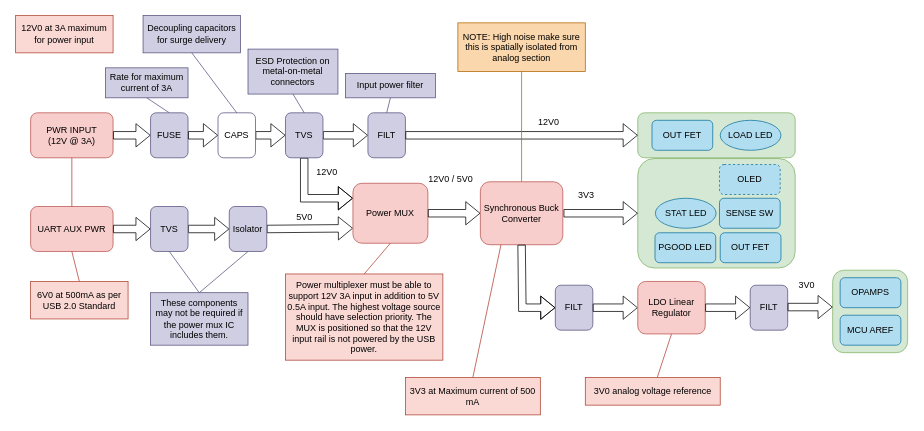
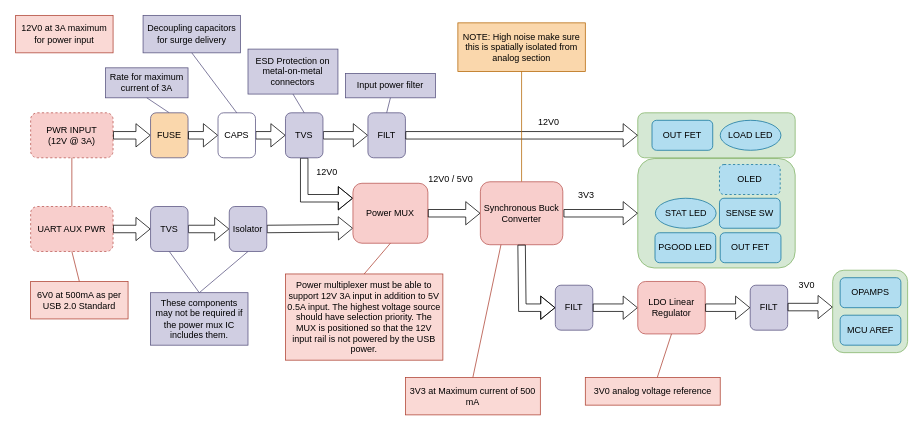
  <mxCell id="0" />
  <mxCell id="1" parent="0" />
  <mxCell id="2" value="" style="rounded=1;whiteSpace=wrap;html=1;fillColor=#d5e8d4;strokeColor=#82b366;" vertex="1" parent="1"><mxGeometry x="1110" y="360" width="100" height="110" as="geometry" /></mxCell>
  <mxCell id="3" value="" style="rounded=1;whiteSpace=wrap;html=1;fillColor=#d5e8d4;strokeColor=#82b366;" vertex="1" parent="1"><mxGeometry x="850" y="211" width="210" height="146" as="geometry" /></mxCell>
  <mxCell id="4" value="" style="rounded=1;whiteSpace=wrap;html=1;fillColor=#d5e8d4;strokeColor=#82b366;" vertex="1" parent="1"><mxGeometry x="850" y="150" width="210" height="60" as="geometry" /></mxCell>
- <mxCell id="5" value="PWR INPUT&lt;br&gt;(12V @&amp;nbsp;3A)" style="rounded=1;whiteSpace=wrap;html=1;fillColor=#f8cecc;strokeColor=#b85450;" vertex="1" parent="1"><mxGeometry x="40" y="150" width="110" height="60" as="geometry" /></mxCell>
+ <mxCell id="5" value="PWR INPUT&lt;br&gt;(12V @&amp;nbsp;3A)" style="rounded=1;whiteSpace=wrap;html=1;fillColor=#f8cecc;strokeColor=#b85450;dashed=1;" vertex="1" parent="1"><mxGeometry x="40" y="150" width="110" height="60" as="geometry" /></mxCell>
  <mxCell id="6" value="" style="shape=flexArrow;endArrow=classic;html=1;rounded=0;exitX=1;exitY=0.5;exitDx=0;exitDy=0;" edge="1" parent="1" source="21" target="8"><mxGeometry width="50" height="50" relative="1" as="geometry"><mxPoint x="260" y="180" as="sourcePoint" /><mxPoint x="370" y="180" as="targetPoint" /></mxGeometry></mxCell>
  <mxCell id="7" value="" style="shape=flexArrow;endArrow=classic;html=1;rounded=0;entryX=0;entryY=0.5;entryDx=0;entryDy=0;exitX=1;exitY=0.5;exitDx=0;exitDy=0;" edge="1" parent="1" source="23"><mxGeometry width="50" height="50" relative="1" as="geometry"><mxPoint x="180" y="180" as="sourcePoint" /><mxPoint x="210" y="180" as="targetPoint" /></mxGeometry></mxCell>
  <mxCell id="8" value="FILT" style="rounded=1;whiteSpace=wrap;html=1;fillColor=#d0cee2;strokeColor=#56517e;" vertex="1" parent="1"><mxGeometry x="490" y="150" width="50" height="60" as="geometry" /></mxCell>
  <mxCell id="9" value="" style="shape=flexArrow;endArrow=classic;html=1;rounded=0;entryX=0;entryY=0.25;entryDx=0;entryDy=0;exitX=0.5;exitY=1;exitDx=0;exitDy=0;" edge="1" parent="1" source="21" target="43"><mxGeometry width="50" height="50" relative="1" as="geometry"><mxPoint x="510" y="400" as="sourcePoint" /><mxPoint x="460" y="264" as="targetPoint" /><Array as="points"><mxPoint x="405" y="264" /></Array></mxGeometry></mxCell>
- <mxCell id="10" value="UART AUX PWR" style="rounded=1;whiteSpace=wrap;html=1;fillColor=#f8cecc;strokeColor=#b85450;" vertex="1" parent="1"><mxGeometry x="40" y="275" width="110" height="60" as="geometry" /></mxCell>
+ <mxCell id="10" value="UART AUX PWR" style="rounded=1;whiteSpace=wrap;html=1;fillColor=#f8cecc;strokeColor=#b85450;dashed=1;" vertex="1" parent="1"><mxGeometry x="40" y="275" width="110" height="60" as="geometry" /></mxCell>
  <mxCell id="11" value="" style="shape=flexArrow;endArrow=classic;html=1;rounded=0;entryX=0;entryY=0.75;entryDx=0;entryDy=0;exitX=1;exitY=0.5;exitDx=0;exitDy=0;" edge="1" parent="1" source="14" target="43"><mxGeometry width="50" height="50" relative="1" as="geometry"><mxPoint x="330" y="510" as="sourcePoint" /><mxPoint x="460" y="304" as="targetPoint" /><Array as="points" /></mxGeometry></mxCell>
  <mxCell id="12" value="LOAD LED" style="ellipse;whiteSpace=wrap;html=1;fillColor=#b1ddf0;strokeColor=#10739e;" vertex="1" parent="1"><mxGeometry x="960" y="160" width="81" height="40" as="geometry" /></mxCell>
  <mxCell id="13" value="" style="shape=flexArrow;endArrow=classic;html=1;rounded=0;entryX=0;entryY=0.5;entryDx=0;entryDy=0;exitX=1;exitY=0.5;exitDx=0;exitDy=0;" edge="1" parent="1" source="27" target="14"><mxGeometry width="50" height="50" relative="1" as="geometry"><mxPoint x="275" y="305" as="sourcePoint" /><mxPoint x="455" y="305" as="targetPoint" /><Array as="points" /></mxGeometry></mxCell>
  <mxCell id="14" value="Isolator" style="rounded=1;whiteSpace=wrap;html=1;fillColor=#d0cee2;strokeColor=#56517e;" vertex="1" parent="1"><mxGeometry x="305" y="275" width="50" height="60" as="geometry" /></mxCell>
  <mxCell id="15" value="" style="shape=flexArrow;endArrow=classic;html=1;rounded=0;exitX=1;exitY=0.5;exitDx=0;exitDy=0;entryX=0;entryY=0.5;entryDx=0;entryDy=0;" edge="1" parent="1" source="8" target="4"><mxGeometry width="50" height="50" relative="1" as="geometry"><mxPoint x="380" y="180" as="sourcePoint" /><mxPoint x="650" y="180" as="targetPoint" /></mxGeometry></mxCell>
  <mxCell id="16" value="NOTE: High noise make sure this is spatially isolated from analog section" style="text;html=1;strokeColor=#b46504;fillColor=#fad7ac;align=center;verticalAlign=middle;whiteSpace=wrap;rounded=0;" vertex="1" parent="1"><mxGeometry x="610" y="30" width="170" height="65" as="geometry" /></mxCell>
  <mxCell id="17" value="" style="endArrow=none;html=1;rounded=0;exitX=0.5;exitY=1;exitDx=0;exitDy=0;fillColor=#fad7ac;strokeColor=#b46504;" edge="1" parent="1" source="16" target="31"><mxGeometry width="50" height="50" relative="1" as="geometry"><mxPoint x="420" y="360" as="sourcePoint" /><mxPoint x="515" y="244" as="targetPoint" /></mxGeometry></mxCell>
  <mxCell id="18" value="Rate for maximum current of 3A" style="text;html=1;strokeColor=#56517e;fillColor=#d0cee2;align=center;verticalAlign=middle;whiteSpace=wrap;rounded=0;" vertex="1" parent="1"><mxGeometry x="140" y="90" width="110" height="40" as="geometry" /></mxCell>
  <mxCell id="19" value="" style="endArrow=none;html=1;rounded=0;exitX=0.5;exitY=0;exitDx=0;exitDy=0;fillColor=#d0cee2;strokeColor=#56517e;entryX=0.5;entryY=1;entryDx=0;entryDy=0;" edge="1" parent="1" source="23" target="18"><mxGeometry width="50" height="50" relative="1" as="geometry"><mxPoint x="225" y="150" as="sourcePoint" /><mxPoint x="330" y="80" as="targetPoint" /></mxGeometry></mxCell>
  <mxCell id="20" value="" style="shape=flexArrow;endArrow=classic;html=1;rounded=0;exitX=1;exitY=0.5;exitDx=0;exitDy=0;" edge="1" parent="1" source="58" target="21"><mxGeometry width="50" height="50" relative="1" as="geometry"><mxPoint x="260" y="180" as="sourcePoint" /><mxPoint x="380" y="180" as="targetPoint" /></mxGeometry></mxCell>
  <mxCell id="21" value="TVS" style="rounded=1;whiteSpace=wrap;html=1;fillColor=#d0cee2;strokeColor=#56517e;" vertex="1" parent="1"><mxGeometry x="380" y="150" width="50" height="60" as="geometry" /></mxCell>
  <mxCell id="22" value="" style="shape=flexArrow;endArrow=classic;html=1;rounded=0;entryX=0;entryY=0.5;entryDx=0;entryDy=0;exitX=1;exitY=0.5;exitDx=0;exitDy=0;" edge="1" parent="1" source="5" target="23"><mxGeometry width="50" height="50" relative="1" as="geometry"><mxPoint x="150" y="180" as="sourcePoint" /><mxPoint x="210" y="180" as="targetPoint" /></mxGeometry></mxCell>
- <mxCell id="23" value="FUSE" style="rounded=1;whiteSpace=wrap;html=1;fillColor=#d0cee2;strokeColor=#56517e;" vertex="1" parent="1"><mxGeometry x="200" y="150" width="50" height="60" as="geometry" /></mxCell>
+ <mxCell id="23" value="FUSE" style="rounded=1;whiteSpace=wrap;html=1;fillColor=#fad7ac;strokeColor=#56517e;" vertex="1" parent="1"><mxGeometry x="200" y="150" width="50" height="60" as="geometry" /></mxCell>
  <mxCell id="24" value="ESD Protection on metal-on-metal connectors" style="text;html=1;strokeColor=#56517e;fillColor=#d0cee2;align=center;verticalAlign=middle;whiteSpace=wrap;rounded=0;" vertex="1" parent="1"><mxGeometry x="330" y="65" width="120" height="60" as="geometry" /></mxCell>
  <mxCell id="25" value="" style="endArrow=none;html=1;rounded=0;exitX=0.5;exitY=0;exitDx=0;exitDy=0;fillColor=#d0cee2;strokeColor=#56517e;entryX=0.5;entryY=1;entryDx=0;entryDy=0;" edge="1" parent="1" target="24" source="21"><mxGeometry width="50" height="50" relative="1" as="geometry"><mxPoint x="355" y="150" as="sourcePoint" /><mxPoint x="460" y="80" as="targetPoint" /></mxGeometry></mxCell>
  <mxCell id="26" value="" style="shape=flexArrow;endArrow=classic;html=1;rounded=0;entryX=0;entryY=0.5;entryDx=0;entryDy=0;exitX=1;exitY=0.5;exitDx=0;exitDy=0;" edge="1" parent="1" source="10" target="27"><mxGeometry width="50" height="50" relative="1" as="geometry"><mxPoint x="185" y="305" as="sourcePoint" /><mxPoint x="305" y="305" as="targetPoint" /><Array as="points" /></mxGeometry></mxCell>
  <mxCell id="27" value="TVS" style="rounded=1;whiteSpace=wrap;html=1;fillColor=#d0cee2;strokeColor=#56517e;" vertex="1" parent="1"><mxGeometry x="200" y="275" width="50" height="60" as="geometry" /></mxCell>
  <mxCell id="28" value="These components may not be required if the power mux IC includes them." style="text;html=1;strokeColor=#56517e;fillColor=#d0cee2;align=center;verticalAlign=middle;whiteSpace=wrap;rounded=0;" vertex="1" parent="1"><mxGeometry x="200" y="390" width="130" height="70" as="geometry" /></mxCell>
  <mxCell id="29" value="" style="endArrow=none;html=1;rounded=0;exitX=0.5;exitY=1;exitDx=0;exitDy=0;fillColor=#d0cee2;strokeColor=#56517e;entryX=0.5;entryY=0;entryDx=0;entryDy=0;" edge="1" parent="1" source="14" target="28"><mxGeometry width="50" height="50" relative="1" as="geometry"><mxPoint x="265" y="515" as="sourcePoint" /><mxPoint x="245" y="455" as="targetPoint" /></mxGeometry></mxCell>
  <mxCell id="30" value="" style="endArrow=none;html=1;rounded=0;exitX=0.5;exitY=1;exitDx=0;exitDy=0;fillColor=#d0cee2;strokeColor=#56517e;entryX=0.5;entryY=0;entryDx=0;entryDy=0;" edge="1" parent="1" source="27" target="28"><mxGeometry width="50" height="50" relative="1" as="geometry"><mxPoint x="340" y="345" as="sourcePoint" /><mxPoint x="255" y="425" as="targetPoint" /></mxGeometry></mxCell>
  <mxCell id="31" value="Synchronous Buck Converter" style="rounded=1;whiteSpace=wrap;html=1;fillColor=#f8cecc;strokeColor=#b85450;" vertex="1" parent="1"><mxGeometry x="640" y="242" width="110" height="84" as="geometry" /></mxCell>
  <mxCell id="32" value="FILT" style="rounded=1;whiteSpace=wrap;html=1;fillColor=#d0cee2;strokeColor=#56517e;" vertex="1" parent="1"><mxGeometry x="740" y="380" width="50" height="60" as="geometry" /></mxCell>
  <mxCell id="33" value="" style="shape=flexArrow;endArrow=classic;html=1;rounded=0;exitX=0.5;exitY=1;exitDx=0;exitDy=0;entryX=0;entryY=0.5;entryDx=0;entryDy=0;" edge="1" parent="1" source="31" target="32"><mxGeometry width="50" height="50" relative="1" as="geometry"><mxPoint x="619" y="450" as="sourcePoint" /><mxPoint x="669" y="400" as="targetPoint" /><Array as="points"><mxPoint x="696" y="410" /></Array></mxGeometry></mxCell>
  <mxCell id="34" value="" style="shape=flexArrow;endArrow=classic;html=1;rounded=0;exitX=1;exitY=0.5;exitDx=0;exitDy=0;" edge="1" parent="1" source="32" target="47"><mxGeometry width="50" height="50" relative="1" as="geometry"><mxPoint x="739" y="520" as="sourcePoint" /><mxPoint x="850" y="410" as="targetPoint" /></mxGeometry></mxCell>
  <mxCell id="35" value="" style="shape=flexArrow;endArrow=classic;html=1;rounded=0;" edge="1" parent="1" target="3"><mxGeometry width="50" height="50" relative="1" as="geometry"><mxPoint x="751" y="284" as="sourcePoint" /><mxPoint x="849" y="284" as="targetPoint" /></mxGeometry></mxCell>
  <mxCell id="36" value="STAT LED" style="ellipse;whiteSpace=wrap;html=1;fillColor=#b1ddf0;strokeColor=#10739e;" vertex="1" parent="1"><mxGeometry x="873.5" y="264" width="81" height="40" as="geometry" /></mxCell>
  <mxCell id="37" value="OPAMPS" style="rounded=1;whiteSpace=wrap;html=1;fillColor=#b1ddf0;strokeColor=#10739e;" vertex="1" parent="1"><mxGeometry x="1120" y="370" width="81" height="40" as="geometry" /></mxCell>
  <mxCell id="38" value="MCU AREF" style="rounded=1;whiteSpace=wrap;html=1;fillColor=#b1ddf0;strokeColor=#10739e;" vertex="1" parent="1"><mxGeometry x="1120" y="420" width="81" height="40" as="geometry" /></mxCell>
  <mxCell id="39" value="PGOOD LED" style="rounded=1;whiteSpace=wrap;html=1;fillColor=#b1ddf0;strokeColor=#10739e;" vertex="1" parent="1"><mxGeometry x="873" y="310" width="81" height="40" as="geometry" /></mxCell>
  <mxCell id="40" value="OLED" style="rounded=1;whiteSpace=wrap;html=1;fillColor=#b1ddf0;strokeColor=#10739e;dashed=1;" vertex="1" parent="1"><mxGeometry x="959" y="219" width="81" height="40" as="geometry" /></mxCell>
  <mxCell id="41" value="SENSE SW" style="rounded=1;whiteSpace=wrap;html=1;fillColor=#b1ddf0;strokeColor=#10739e;" vertex="1" parent="1"><mxGeometry x="959" y="264" width="81" height="40" as="geometry" /></mxCell>
  <mxCell id="42" value="OUT FET" style="rounded=1;whiteSpace=wrap;html=1;fillColor=#b1ddf0;strokeColor=#10739e;" vertex="1" parent="1"><mxGeometry x="869" y="160" width="81" height="40" as="geometry" /></mxCell>
  <mxCell id="43" value="Power MUX" style="rounded=1;whiteSpace=wrap;html=1;fillColor=#f8cecc;strokeColor=#b85450;" vertex="1" parent="1"><mxGeometry x="470" y="244" width="100" height="80" as="geometry" /></mxCell>
  <mxCell id="44" value="" style="shape=flexArrow;endArrow=classic;html=1;rounded=0;entryX=0;entryY=0.5;entryDx=0;entryDy=0;exitX=1;exitY=0.5;exitDx=0;exitDy=0;" edge="1" parent="1" source="43" target="31"><mxGeometry width="50" height="50" relative="1" as="geometry"><mxPoint x="440" y="398" as="sourcePoint" /><mxPoint x="545" y="397" as="targetPoint" /><Array as="points" /></mxGeometry></mxCell>
  <mxCell id="45" value="Power multiplexer must be able to support 12V 3A input in addition to 5V 0.5A input. The highest voltage source should have selection priority. The MUX is positioned so that the 12V input rail is not powered by the USB power." style="text;html=1;strokeColor=#ae4132;fillColor=#fad9d5;align=center;verticalAlign=middle;whiteSpace=wrap;rounded=0;" vertex="1" parent="1"><mxGeometry x="380" y="365" width="210" height="115" as="geometry" /></mxCell>
  <mxCell id="46" value="" style="endArrow=none;html=1;rounded=0;exitX=0.5;exitY=1;exitDx=0;exitDy=0;fillColor=#fad9d5;strokeColor=#ae4132;entryX=0.5;entryY=0;entryDx=0;entryDy=0;" edge="1" parent="1" source="43" target="45"><mxGeometry width="50" height="50" relative="1" as="geometry"><mxPoint x="455" y="360" as="sourcePoint" /><mxPoint x="547" y="489" as="targetPoint" /></mxGeometry></mxCell>
  <mxCell id="47" value="LDO Linear Regulator" style="rounded=1;whiteSpace=wrap;html=1;fillColor=#f8cecc;strokeColor=#b85450;" vertex="1" parent="1"><mxGeometry x="850" y="375" width="90" height="70" as="geometry" /></mxCell>
  <mxCell id="48" value="3V3 at Maximum current of 500 mA" style="text;html=1;strokeColor=#ae4132;fillColor=#fad9d5;align=center;verticalAlign=middle;whiteSpace=wrap;rounded=0;" vertex="1" parent="1"><mxGeometry x="540" y="503" width="180" height="50" as="geometry" /></mxCell>
  <mxCell id="49" value="" style="endArrow=none;html=1;rounded=0;exitX=0.5;exitY=0;exitDx=0;exitDy=0;fillColor=#fad9d5;strokeColor=#ae4132;entryX=0.25;entryY=1;entryDx=0;entryDy=0;" edge="1" parent="1" source="48" target="31"><mxGeometry width="50" height="50" relative="1" as="geometry"><mxPoint x="585" y="125" as="sourcePoint" /><mxPoint x="677" y="254" as="targetPoint" /></mxGeometry></mxCell>
  <mxCell id="50" value="FILT" style="rounded=1;whiteSpace=wrap;html=1;fillColor=#d0cee2;strokeColor=#56517e;" vertex="1" parent="1"><mxGeometry x="1000" y="380" width="50" height="60" as="geometry" /></mxCell>
  <mxCell id="51" value="3V0 analog voltage reference" style="text;html=1;strokeColor=#ae4132;fillColor=#fad9d5;align=center;verticalAlign=middle;whiteSpace=wrap;rounded=0;" vertex="1" parent="1"><mxGeometry x="780" y="503" width="180" height="37" as="geometry" /></mxCell>
  <mxCell id="52" value="" style="endArrow=none;html=1;rounded=0;exitX=0.5;exitY=1;exitDx=0;exitDy=0;fillColor=#fad9d5;strokeColor=#ae4132;" edge="1" parent="1" target="51"><mxGeometry width="50" height="50" relative="1" as="geometry"><mxPoint x="895" y="445" as="sourcePoint" /><mxPoint x="890" y="526" as="targetPoint" /></mxGeometry></mxCell>
  <mxCell id="53" value="" style="shape=flexArrow;endArrow=classic;html=1;rounded=0;exitX=1;exitY=0.5;exitDx=0;exitDy=0;entryX=0;entryY=0.5;entryDx=0;entryDy=0;" edge="1" parent="1" source="47" target="50"><mxGeometry width="50" height="50" relative="1" as="geometry"><mxPoint x="954" y="439.17" as="sourcePoint" /><mxPoint x="1014" y="439.17" as="targetPoint" /></mxGeometry></mxCell>
  <mxCell id="54" value="" style="shape=flexArrow;endArrow=classic;html=1;rounded=0;exitX=1;exitY=0.5;exitDx=0;exitDy=0;entryX=0;entryY=0.5;entryDx=0;entryDy=0;" edge="1" parent="1"><mxGeometry width="50" height="50" relative="1" as="geometry"><mxPoint x="1050" y="409.17" as="sourcePoint" /><mxPoint x="1110" y="409.17" as="targetPoint" /></mxGeometry></mxCell>
  <mxCell id="55" value="Input power filter" style="text;html=1;strokeColor=#56517e;fillColor=#d0cee2;align=center;verticalAlign=middle;whiteSpace=wrap;rounded=0;" vertex="1" parent="1"><mxGeometry x="460" y="97.5" width="120" height="32.5" as="geometry" /></mxCell>
  <mxCell id="56" value="" style="endArrow=none;html=1;rounded=0;exitX=0.5;exitY=0;exitDx=0;exitDy=0;fillColor=#d0cee2;strokeColor=#56517e;entryX=0.5;entryY=1;entryDx=0;entryDy=0;" edge="1" parent="1" target="55" source="8"><mxGeometry width="50" height="50" relative="1" as="geometry"><mxPoint x="545" y="177.5" as="sourcePoint" /><mxPoint x="630" y="80" as="targetPoint" /></mxGeometry></mxCell>
  <mxCell id="57" value="" style="shape=flexArrow;endArrow=classic;html=1;rounded=0;exitX=1;exitY=0.5;exitDx=0;exitDy=0;" edge="1" parent="1" source="23" target="58"><mxGeometry width="50" height="50" relative="1" as="geometry"><mxPoint x="250" y="180" as="sourcePoint" /><mxPoint x="350" y="180" as="targetPoint" /></mxGeometry></mxCell>
  <mxCell id="58" value="CAPS" style="rounded=1;whiteSpace=wrap;html=1;fillColor=#ffffff;strokeColor=#56517e;" vertex="1" parent="1"><mxGeometry x="290" y="150" width="50" height="60" as="geometry" /></mxCell>
  <mxCell id="59" value="Decoupling capacitors for surge delivery" style="text;html=1;strokeColor=#56517e;fillColor=#d0cee2;align=center;verticalAlign=middle;whiteSpace=wrap;rounded=0;" vertex="1" parent="1"><mxGeometry x="190" y="20" width="130" height="50" as="geometry" /></mxCell>
  <mxCell id="60" value="" style="endArrow=none;html=1;rounded=0;exitX=0.5;exitY=0;exitDx=0;exitDy=0;fillColor=#d0cee2;strokeColor=#56517e;entryX=0.5;entryY=1;entryDx=0;entryDy=0;" edge="1" parent="1" source="58" target="59"><mxGeometry width="50" height="50" relative="1" as="geometry"><mxPoint x="235" y="160" as="sourcePoint" /><mxPoint x="145" y="100" as="targetPoint" /></mxGeometry></mxCell>
  <mxCell id="61" value="OUT FET" style="rounded=1;whiteSpace=wrap;html=1;fillColor=#b1ddf0;strokeColor=#10739e;" vertex="1" parent="1"><mxGeometry x="960" y="310" width="81" height="40" as="geometry" /></mxCell>
  <mxCell id="62" value="3V3" style="text;html=1;align=center;verticalAlign=middle;resizable=0;points=[];autosize=1;strokeColor=none;fillColor=none;" vertex="1" parent="1"><mxGeometry x="756" y="245" width="50" height="30" as="geometry" /></mxCell>
  <mxCell id="63" value="12V0" style="text;html=1;align=center;verticalAlign=middle;resizable=0;points=[];autosize=1;strokeColor=none;fillColor=none;" vertex="1" parent="1"><mxGeometry x="706" y="148" width="50" height="30" as="geometry" /></mxCell>
  <mxCell id="64" value="12V0 / 5V0" style="text;html=1;align=center;verticalAlign=middle;resizable=0;points=[];autosize=1;strokeColor=none;fillColor=none;" vertex="1" parent="1"><mxGeometry x="560" y="224" width="80" height="30" as="geometry" /></mxCell>
- <mxCell id="65" value="5V0" style="text;html=1;align=center;verticalAlign=middle;resizable=0;points=[];autosize=1;strokeColor=none;fillColor=none;" vertex="1" parent="1"><mxGeometry x="380" y="274" width="50" height="30" as="geometry" /></mxCell>
  <mxCell id="66" value="12V0" style="text;html=1;align=center;verticalAlign=middle;resizable=0;points=[];autosize=1;strokeColor=none;fillColor=none;" vertex="1" parent="1"><mxGeometry x="410" y="215" width="50" height="30" as="geometry" /></mxCell>
  <mxCell id="67" value="3V0" style="text;html=1;align=center;verticalAlign=middle;resizable=0;points=[];autosize=1;strokeColor=none;fillColor=none;" vertex="1" parent="1"><mxGeometry x="1050" y="365" width="50" height="30" as="geometry" /></mxCell>
  <mxCell id="68" value="6V0 at 500mA as per USB 2.0 Standard" style="text;html=1;strokeColor=#ae4132;fillColor=#fad9d5;align=center;verticalAlign=middle;whiteSpace=wrap;rounded=0;" vertex="1" parent="1"><mxGeometry x="40" y="375" width="130" height="50" as="geometry" /></mxCell>
  <mxCell id="69" value="" style="endArrow=none;html=1;rounded=0;exitX=0.5;exitY=0;exitDx=0;exitDy=0;fillColor=#fad9d5;strokeColor=#ae4132;entryX=0.5;entryY=1;entryDx=0;entryDy=0;" edge="1" parent="1" source="68" target="10"><mxGeometry width="50" height="50" relative="1" as="geometry"><mxPoint x="640" y="513" as="sourcePoint" /><mxPoint x="678" y="336" as="targetPoint" /></mxGeometry></mxCell>
  <mxCell id="70" value="12V0 at 3A maximum for power input" style="text;html=1;strokeColor=#ae4132;fillColor=#fad9d5;align=center;verticalAlign=middle;whiteSpace=wrap;rounded=0;" vertex="1" parent="1"><mxGeometry x="20" y="20" width="130" height="50" as="geometry" /></mxCell>
  <mxCell id="71" value="" style="endArrow=none;html=1;rounded=0;fillColor=#fad9d5;strokeColor=#ae4132;" edge="1" parent="1" source="5" target="10"><mxGeometry width="50" height="50" relative="1" as="geometry"><mxPoint x="80" y="405" as="sourcePoint" /><mxPoint x="105" y="345" as="targetPoint" /></mxGeometry></mxCell>
